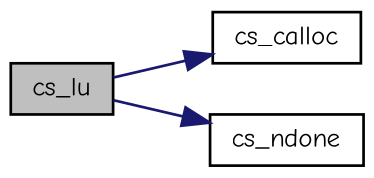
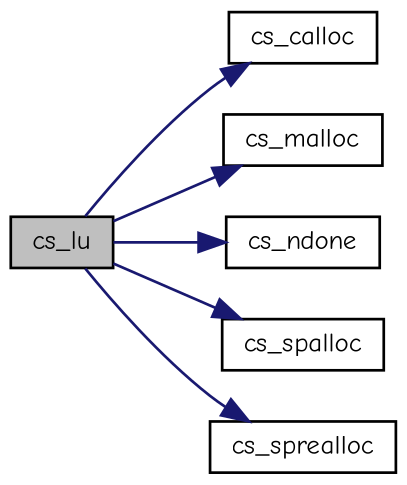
  digraph {
    fontname="Comic Neue"
    rankdir=LR
    node [color=black fillcolor=white fontname="Comic Neue" fontsize=10 shape=record style=filled]
    edge [color=midnightblue fontname="Comic Neue" fontsize=10 labelfontname="FreeSans.ttf" labelfontsize=10 style=solid]
    n1 [fillcolor=grey75 fontcolor=black height=0.2 label=cs_lu width=0.4]
    n2 [height=0.2 label=cs_calloc width=0.4]
+   n3 [height=0.2 label=cs_malloc width=0.4]
    n4 [height=0.2 label=cs_ndone width=0.4]
+   n5 [height=0.2 label=cs_spalloc width=0.4]
+   n6 [height=0.2 label=cs_sprealloc width=0.4]
    n1 -> n2
+   n1 -> n3
    n1 -> n4
+   n1 -> n5
+   n1 -> n6
  }
